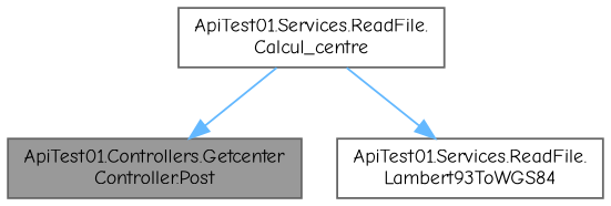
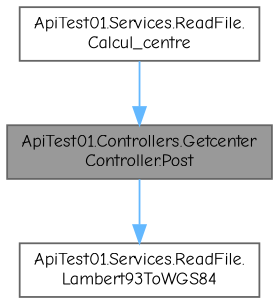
  digraph {
    fontname="Comic Neue"
    rankdir=TB
    node [color=grey40 fillcolor=white fontname="Comic Neue" fontsize=10 shape=box style=filled]
    edge [color=steelblue1 fontname="Comic Neue" fontsize=10 labelfontname=Helvetica labelfontsize=10 style=solid]
    n1 [color=gray40 fillcolor=grey60 fontcolor=black height=0.2 label="ApiTest01.Controllers.Getcenter\lController.Post" width=0.4]
    n2 [height=0.2 label="ApiTest01.Services.ReadFile.\lCalcul_centre" width=0.4]
    n3 [height=0.2 label="ApiTest01.Services.ReadFile.\lLambert93ToWGS84" width=0.4]
    n2 -> n1
-   n2 -> n3
+   n1 -> n3
  }
